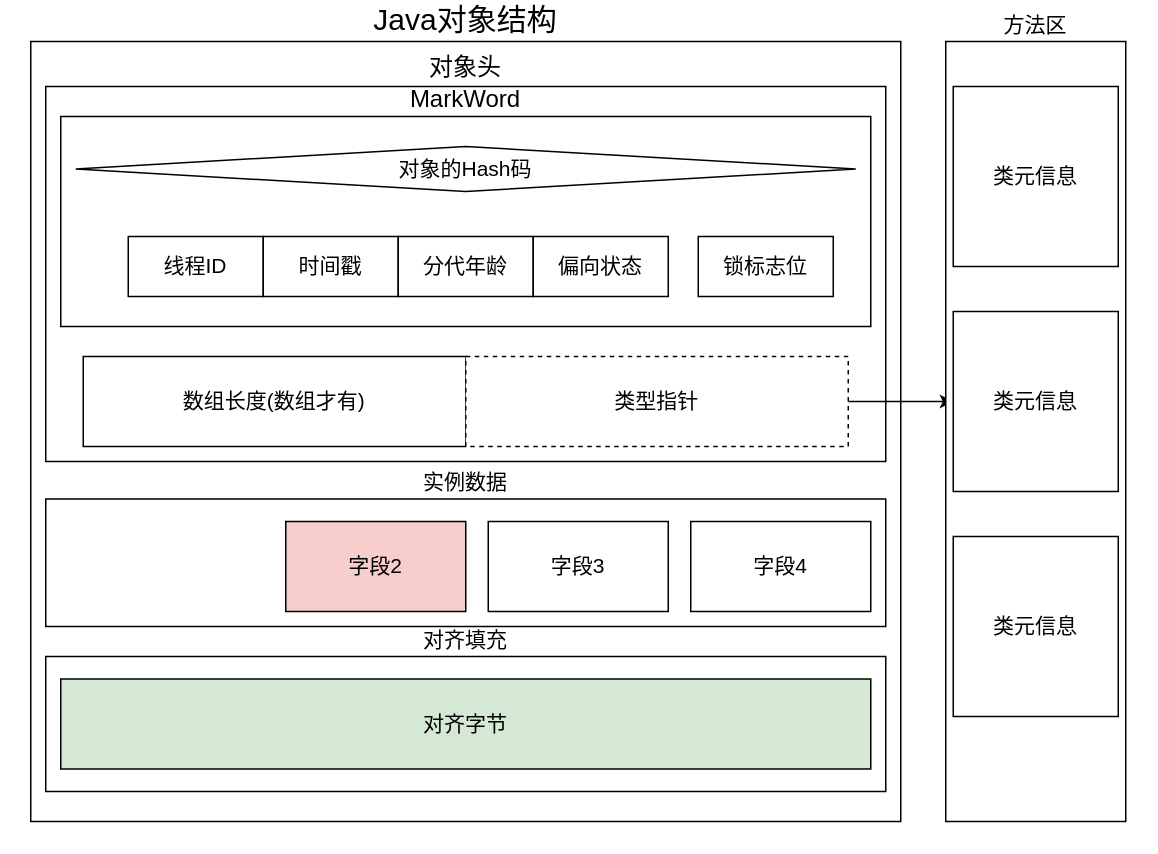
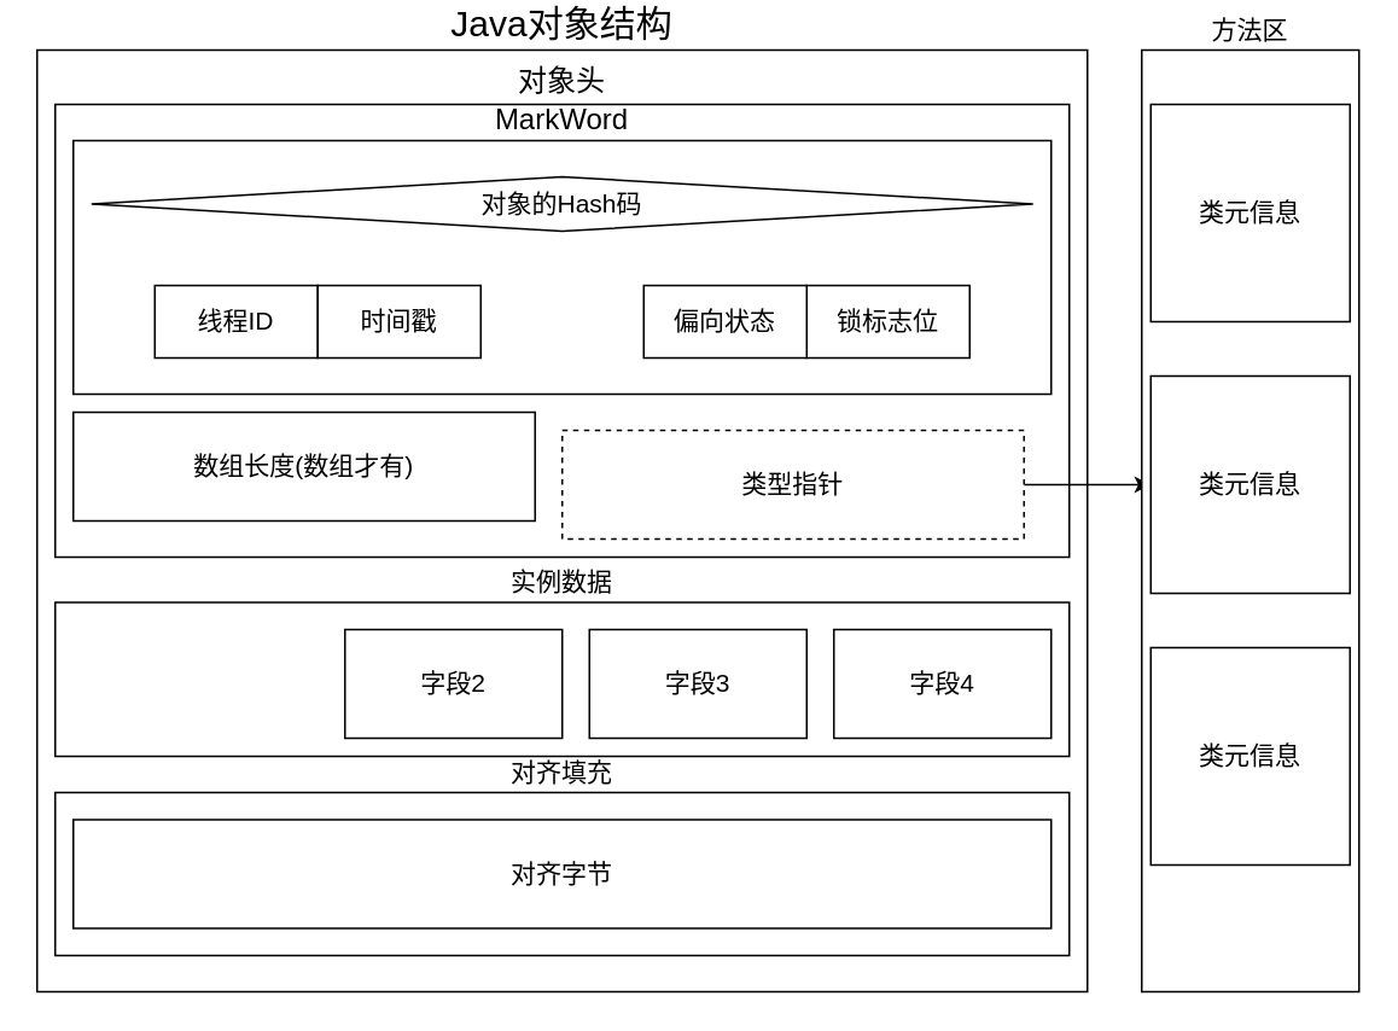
  <mxCell id="0" />
  <mxCell id="1" parent="0" />
  <mxCell id="2" value="Java对象结构" style="rounded=0;whiteSpace=wrap;html=1;labelPosition=center;verticalLabelPosition=top;align=center;verticalAlign=bottom;fontSize=20;" vertex="1" parent="1"><mxGeometry x="20" y="20" width="580" height="520" as="geometry" /></mxCell>
  <mxCell id="3" value="&lt;font style=&quot;font-size: 16px&quot;&gt;对象头&lt;/font&gt;" style="rounded=0;whiteSpace=wrap;html=1;fontSize=20;labelPosition=center;verticalLabelPosition=top;align=center;verticalAlign=bottom;" vertex="1" parent="1"><mxGeometry x="30" y="50" width="560" height="250" as="geometry" /></mxCell>
  <mxCell id="4" value="MarkWord" style="rounded=0;whiteSpace=wrap;html=1;fontSize=16;labelPosition=center;verticalLabelPosition=top;align=center;verticalAlign=bottom;" vertex="1" parent="1"><mxGeometry x="40" y="70" width="540" height="140" as="geometry" /></mxCell>
  <mxCell id="5" value="对象的Hash码" style="rhombus;whiteSpace=wrap;html=1;fontSize=14;" vertex="1" parent="1"><mxGeometry x="50" y="90" width="520" height="30" as="geometry" /></mxCell>
- <mxCell id="6" value="锁标志位" style="rounded=0;whiteSpace=wrap;html=1;fontSize=14;" vertex="1" parent="1"><mxGeometry x="465" y="150" width="90" height="40" as="geometry" /></mxCell>
+ <mxCell id="6" value="锁标志位" style="rounded=0;whiteSpace=wrap;html=1;fontSize=14;" vertex="1" parent="1"><mxGeometry x="445" y="150" width="90" height="40" as="geometry" /></mxCell>
  <mxCell id="7" value="线程ID" style="rounded=0;whiteSpace=wrap;html=1;fontSize=14;" vertex="1" parent="1"><mxGeometry x="85" y="150" width="90" height="40" as="geometry" /></mxCell>
  <mxCell id="8" value="时间戳" style="rounded=0;whiteSpace=wrap;html=1;fontSize=14;" vertex="1" parent="1"><mxGeometry x="175" y="150" width="90" height="40" as="geometry" /></mxCell>
- <mxCell id="9" value="分代年龄" style="rounded=0;whiteSpace=wrap;html=1;fontSize=14;" vertex="1" parent="1"><mxGeometry x="265" y="150" width="90" height="40" as="geometry" /></mxCell>
  <mxCell id="10" value="偏向状态" style="rounded=0;whiteSpace=wrap;html=1;fontSize=14;" vertex="1" parent="1"><mxGeometry x="355" y="150" width="90" height="40" as="geometry" /></mxCell>
- <mxCell id="11" value="数组长度(数组才有)" style="rounded=0;whiteSpace=wrap;html=1;fontSize=14;" vertex="1" parent="1"><mxGeometry x="55" y="230" width="255" height="60" as="geometry" /></mxCell>
+ <mxCell id="11" value="数组长度(数组才有)" style="rounded=0;whiteSpace=wrap;html=1;fontSize=14;" vertex="1" parent="1"><mxGeometry x="40" y="220" width="255" height="60" as="geometry" /></mxCell>
  <mxCell id="12" value="" style="edgeStyle=orthogonalEdgeStyle;rounded=0;orthogonalLoop=1;jettySize=auto;html=1;fontSize=14;" edge="1" parent="1" source="13" target="22"><mxGeometry relative="1" as="geometry" /></mxCell>
  <mxCell id="13" value="类型指针" style="rounded=0;whiteSpace=wrap;html=1;fontSize=14;dashed=1;" vertex="1" parent="1"><mxGeometry x="310" y="230" width="255" height="60" as="geometry" /></mxCell>
  <mxCell id="14" value="实例数据" style="rounded=0;whiteSpace=wrap;html=1;fontSize=14;verticalAlign=bottom;labelPosition=center;verticalLabelPosition=top;align=center;" vertex="1" parent="1"><mxGeometry x="30" y="325" width="560" height="85" as="geometry" /></mxCell>
- <mxCell id="15" value="字段2" style="rounded=0;whiteSpace=wrap;html=1;fontSize=14;verticalAlign=middle;fillColor=#f8cecc;" vertex="1" parent="1"><mxGeometry x="190" y="340" width="120" height="60" as="geometry" /></mxCell>
+ <mxCell id="15" value="字段2" style="rounded=0;whiteSpace=wrap;html=1;fontSize=14;verticalAlign=middle;" vertex="1" parent="1"><mxGeometry x="190" y="340" width="120" height="60" as="geometry" /></mxCell>
  <mxCell id="16" value="字段3" style="rounded=0;whiteSpace=wrap;html=1;fontSize=14;verticalAlign=middle;" vertex="1" parent="1"><mxGeometry x="325" y="340" width="120" height="60" as="geometry" /></mxCell>
  <mxCell id="17" value="字段4" style="rounded=0;whiteSpace=wrap;html=1;fontSize=14;verticalAlign=middle;" vertex="1" parent="1"><mxGeometry x="460" y="340" width="120" height="60" as="geometry" /></mxCell>
  <mxCell id="18" value="对齐填充" style="rounded=0;whiteSpace=wrap;html=1;fontSize=14;verticalAlign=bottom;labelPosition=center;verticalLabelPosition=top;align=center;" vertex="1" parent="1"><mxGeometry x="30" y="430" width="560" height="90" as="geometry" /></mxCell>
- <mxCell id="19" value="对齐字节" style="rounded=0;whiteSpace=wrap;html=1;fontSize=14;verticalAlign=middle;fillColor=#d5e8d4;" vertex="1" parent="1"><mxGeometry x="40" y="445" width="540" height="60" as="geometry" /></mxCell>
+ <mxCell id="19" value="对齐字节" style="rounded=0;whiteSpace=wrap;html=1;fontSize=14;verticalAlign=middle;" vertex="1" parent="1"><mxGeometry x="40" y="445" width="540" height="60" as="geometry" /></mxCell>
  <mxCell id="20" value="方法区" style="rounded=0;whiteSpace=wrap;html=1;fontSize=14;verticalAlign=bottom;labelPosition=center;verticalLabelPosition=top;align=center;" vertex="1" parent="1"><mxGeometry x="630" y="20" width="120" height="520" as="geometry" /></mxCell>
  <mxCell id="21" value="类元信息" style="rounded=0;whiteSpace=wrap;html=1;fontSize=14;verticalAlign=middle;" vertex="1" parent="1"><mxGeometry x="635" y="350" width="110" height="120" as="geometry" /></mxCell>
  <mxCell id="22" value="类元信息" style="rounded=0;whiteSpace=wrap;html=1;fontSize=14;verticalAlign=middle;" vertex="1" parent="1"><mxGeometry x="635" y="200" width="110" height="120" as="geometry" /></mxCell>
  <mxCell id="23" value="类元信息" style="rounded=0;whiteSpace=wrap;html=1;fontSize=14;verticalAlign=middle;" vertex="1" parent="1"><mxGeometry x="635" y="50" width="110" height="120" as="geometry" /></mxCell>
